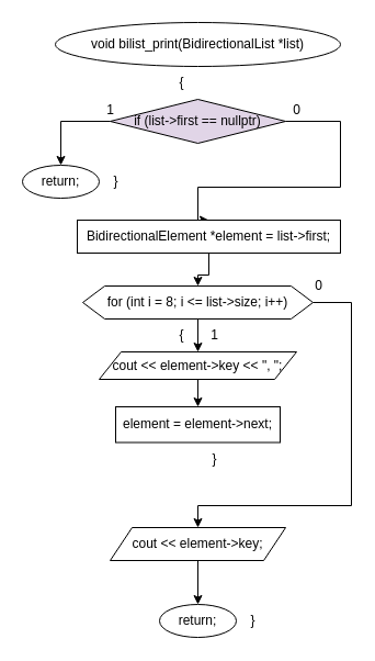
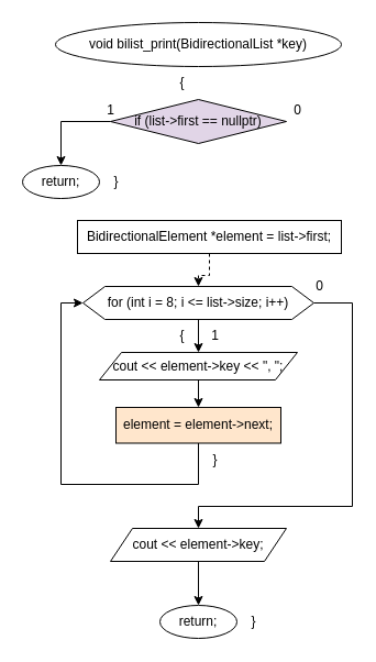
  <mxCell id="0" />
  <mxCell id="1" parent="0" />
- <mxCell id="2" value="void bilist_print(BidirectionalList *list)" style="ellipse;whiteSpace=wrap;html=1;" parent="1" vertex="1"><mxGeometry x="50" y="20" width="260" height="40" as="geometry" /></mxCell>
+ <mxCell id="2" value="void bilist_print(BidirectionalList *key)" style="ellipse;whiteSpace=wrap;html=1;" parent="1" vertex="1"><mxGeometry x="50" y="20" width="260" height="40" as="geometry" /></mxCell>
  <mxCell id="3" value="" style="edgeStyle=orthogonalEdgeStyle;rounded=0;orthogonalLoop=1;jettySize=auto;html=1;" parent="1" source="5" target="7" edge="1"><mxGeometry relative="1" as="geometry" /></mxCell>
- <mxCell id="4" style="edgeStyle=orthogonalEdgeStyle;rounded=0;orthogonalLoop=1;jettySize=auto;html=1;entryX=0.5;entryY=0;entryDx=0;entryDy=0;" parent="1" source="5" target="9" edge="1"><mxGeometry relative="1" as="geometry"><Array as="points"><mxPoint x="310" y="110" /><mxPoint x="310" y="170" /><mxPoint x="180" y="170" /></Array></mxGeometry></mxCell>
  <mxCell id="5" value="if (list-&amp;gt;first == nullptr)" style="rhombus;whiteSpace=wrap;html=1;fillColor=#e1d5e7;" parent="1" vertex="1"><mxGeometry x="100" y="90" width="160" height="40" as="geometry" /></mxCell>
  <mxCell id="6" value="{" style="text;html=1;align=center;verticalAlign=middle;resizable=0;points=[];autosize=1;strokeColor=none;fillColor=none;" parent="1" vertex="1"><mxGeometry x="150" y="60" width="30" height="30" as="geometry" /></mxCell>
  <mxCell id="7" value="return;" style="ellipse;whiteSpace=wrap;html=1;" parent="1" vertex="1"><mxGeometry x="20" y="150" width="70" height="30" as="geometry" /></mxCell>
- <mxCell id="8" value="" style="edgeStyle=orthogonalEdgeStyle;rounded=0;orthogonalLoop=1;jettySize=auto;html=1;" parent="1" source="9" target="14" edge="1"><mxGeometry relative="1" as="geometry" /></mxCell>
+ <mxCell id="8" value="" style="edgeStyle=orthogonalEdgeStyle;rounded=0;orthogonalLoop=1;jettySize=auto;html=1;dashed=1;" parent="1" source="9" target="14" edge="1"><mxGeometry relative="1" as="geometry" /></mxCell>
  <mxCell id="9" value="BidirectionalElement *element = list-&amp;gt;first;" style="whiteSpace=wrap;html=1;" parent="1" vertex="1"><mxGeometry x="70" y="200" width="240" height="30" as="geometry" /></mxCell>
  <mxCell id="10" value="0" style="text;html=1;align=center;verticalAlign=middle;resizable=0;points=[];autosize=1;strokeColor=none;fillColor=none;" parent="1" vertex="1"><mxGeometry x="255" y="85" width="30" height="30" as="geometry" /></mxCell>
  <mxCell id="11" value="1" style="text;html=1;align=center;verticalAlign=middle;resizable=0;points=[];autosize=1;strokeColor=none;fillColor=none;" parent="1" vertex="1"><mxGeometry x="85" y="85" width="30" height="30" as="geometry" /></mxCell>
  <mxCell id="12" value="" style="edgeStyle=orthogonalEdgeStyle;rounded=0;orthogonalLoop=1;jettySize=auto;html=1;" parent="1" source="14" target="16" edge="1"><mxGeometry relative="1" as="geometry" /></mxCell>
  <mxCell id="13" style="edgeStyle=orthogonalEdgeStyle;rounded=0;orthogonalLoop=1;jettySize=auto;html=1;entryX=0.5;entryY=0;entryDx=0;entryDy=0;" parent="1" source="14" target="23" edge="1"><mxGeometry relative="1" as="geometry"><Array as="points"><mxPoint x="320" y="275" /><mxPoint x="320" y="460" /><mxPoint x="180" y="460" /></Array></mxGeometry></mxCell>
  <mxCell id="14" value="for (int i = 8; i &amp;lt;= list-&amp;gt;size; i++)" style="shape=hexagon;perimeter=hexagonPerimeter2;whiteSpace=wrap;html=1;fixedSize=1;" parent="1" vertex="1"><mxGeometry x="75" y="260" width="210" height="30" as="geometry" /></mxCell>
  <mxCell id="15" value="" style="edgeStyle=orthogonalEdgeStyle;rounded=0;orthogonalLoop=1;jettySize=auto;html=1;" parent="1" source="16" target="20" edge="1"><mxGeometry relative="1" as="geometry" /></mxCell>
  <mxCell id="16" value="cout &amp;lt;&amp;lt; element-&amp;gt;key &amp;lt;&amp;lt; &quot;, &quot;;" style="shape=parallelogram;perimeter=parallelogramPerimeter;whiteSpace=wrap;html=1;fixedSize=1;" parent="1" vertex="1"><mxGeometry x="90" y="320" width="180" height="25" as="geometry" /></mxCell>
  <mxCell id="17" value="{" style="text;html=1;align=center;verticalAlign=middle;resizable=0;points=[];autosize=1;strokeColor=none;fillColor=none;" parent="1" vertex="1"><mxGeometry x="150" y="290" width="30" height="30" as="geometry" /></mxCell>
  <mxCell id="18" value="1" style="text;html=1;align=center;verticalAlign=middle;resizable=0;points=[];autosize=1;strokeColor=none;fillColor=none;" parent="1" vertex="1"><mxGeometry x="180" y="290" width="30" height="30" as="geometry" /></mxCell>
- <mxCell id="20" value="element = element-&amp;gt;next;" style="whiteSpace=wrap;html=1;" parent="1" vertex="1"><mxGeometry x="105" y="370" width="150" height="32.5" as="geometry" /></mxCell>
+ <mxCell id="19" style="edgeStyle=orthogonalEdgeStyle;rounded=0;orthogonalLoop=1;jettySize=auto;html=1;entryX=0;entryY=0.5;entryDx=0;entryDy=0;" parent="1" source="20" target="14" edge="1"><mxGeometry relative="1" as="geometry"><Array as="points"><mxPoint x="180" y="440" /><mxPoint x="55" y="440" /><mxPoint x="55" y="275" /></Array></mxGeometry></mxCell>
+ <mxCell id="20" value="element = element-&amp;gt;next;" style="whiteSpace=wrap;html=1;fillColor=#ffe6cc;" parent="1" vertex="1"><mxGeometry x="105" y="370" width="150" height="32.5" as="geometry" /></mxCell>
  <mxCell id="21" value="}" style="text;html=1;align=center;verticalAlign=middle;resizable=0;points=[];autosize=1;strokeColor=none;fillColor=none;" parent="1" vertex="1"><mxGeometry x="180" y="402.5" width="30" height="30" as="geometry" /></mxCell>
  <mxCell id="22" value="" style="edgeStyle=orthogonalEdgeStyle;rounded=0;orthogonalLoop=1;jettySize=auto;html=1;" parent="1" source="23" target="25" edge="1"><mxGeometry relative="1" as="geometry" /></mxCell>
  <mxCell id="23" value="cout &amp;lt;&amp;lt; element-&amp;gt;key;" style="shape=parallelogram;perimeter=parallelogramPerimeter;whiteSpace=wrap;html=1;fixedSize=1;" parent="1" vertex="1"><mxGeometry x="100" y="480" width="160" height="30" as="geometry" /></mxCell>
  <mxCell id="24" value="0" style="text;html=1;align=center;verticalAlign=middle;resizable=0;points=[];autosize=1;strokeColor=none;fillColor=none;" parent="1" vertex="1"><mxGeometry x="275" y="245" width="30" height="30" as="geometry" /></mxCell>
  <mxCell id="25" value="return;" style="ellipse;whiteSpace=wrap;html=1;" parent="1" vertex="1"><mxGeometry x="145" y="550" width="70" height="30" as="geometry" /></mxCell>
  <mxCell id="26" value="}" style="text;html=1;align=center;verticalAlign=middle;resizable=0;points=[];autosize=1;strokeColor=none;fillColor=none;" parent="1" vertex="1"><mxGeometry x="215" y="550" width="30" height="30" as="geometry" /></mxCell>
  <mxCell id="27" value="}" style="text;html=1;align=center;verticalAlign=middle;resizable=0;points=[];autosize=1;strokeColor=none;fillColor=none;" parent="1" vertex="1"><mxGeometry x="90" y="150" width="30" height="30" as="geometry" /></mxCell>
